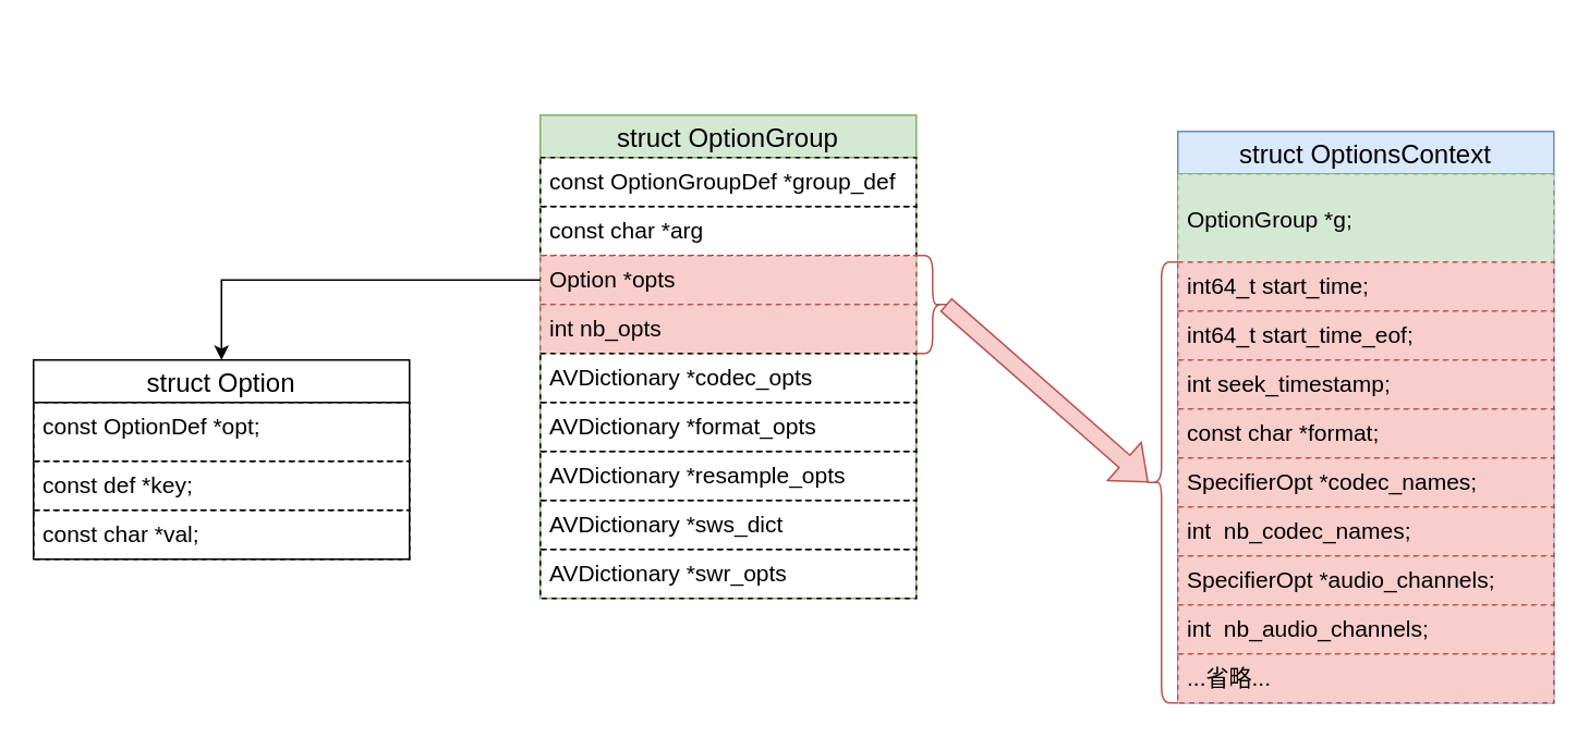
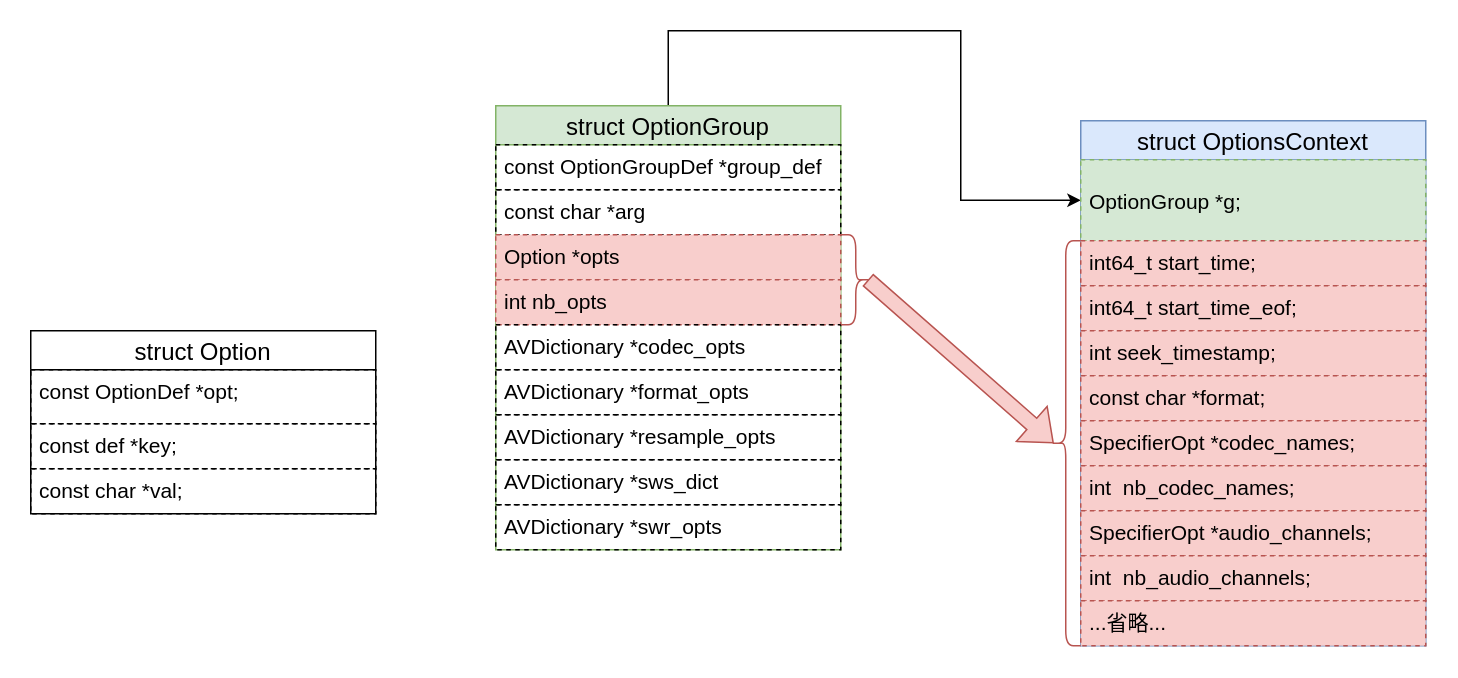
  <mxCell id="0" />
  <mxCell id="1" parent="0" />
+ <mxCell id="2" style="edgeStyle=orthogonalEdgeStyle;rounded=0;orthogonalLoop=1;jettySize=auto;html=1;entryX=0;entryY=0.5;entryDx=0;entryDy=0;" parent="1" source="3" target="19" edge="1"><mxGeometry relative="1" as="geometry"><Array as="points"><mxPoint x="445" y="20" /><mxPoint x="640" y="20" /><mxPoint x="640" y="133" /></Array></mxGeometry></mxCell>
  <mxCell id="3" value="struct OptionGroup" style="swimlane;fontStyle=0;childLayout=stackLayout;horizontal=1;startSize=26;horizontalStack=0;resizeParent=1;resizeParentMax=0;resizeLast=0;collapsible=1;marginBottom=0;align=center;fontSize=16;strokeColor=#82b366;fillColor=#d5e8d4;fillStyle=auto;rounded=0;shadow=0;glass=0;sketch=0;swimlaneFillColor=none;" parent="1" vertex="1"><mxGeometry x="330" y="70" width="230" height="296" as="geometry"><mxRectangle x="140" y="310" width="160" height="30" as="alternateBounds" /></mxGeometry></mxCell>
  <mxCell id="4" value="const OptionGroupDef *group_def" style="text;strokeColor=default;fillColor=none;spacingLeft=4;spacingRight=4;overflow=hidden;rotatable=0;points=[[0,0.5],[1,0.5]];portConstraint=eastwest;fontSize=14;labelBackgroundColor=none;labelBorderColor=none;dashed=1;" parent="3" vertex="1"><mxGeometry y="26" width="230" height="30" as="geometry" /></mxCell>
  <mxCell id="5" value="const char *arg" style="text;strokeColor=default;fillColor=none;spacingLeft=4;spacingRight=4;overflow=hidden;rotatable=0;points=[[0,0.5],[1,0.5]];portConstraint=eastwest;fontSize=14;dashed=1;" parent="3" vertex="1"><mxGeometry y="56" width="230" height="30" as="geometry" /></mxCell>
  <mxCell id="6" value="Option *opts" style="text;strokeColor=#b85450;fillColor=#f8cecc;spacingLeft=4;spacingRight=4;overflow=hidden;rotatable=0;points=[[0,0.5],[1,0.5]];portConstraint=eastwest;fontSize=14;dashed=1;" parent="3" vertex="1"><mxGeometry y="86" width="230" height="30" as="geometry" /></mxCell>
  <mxCell id="7" value="int  nb_opts" style="text;strokeColor=#b85450;fillColor=#f8cecc;spacingLeft=4;spacingRight=4;overflow=hidden;rotatable=0;points=[[0,0.5],[1,0.5]];portConstraint=eastwest;fontSize=14;dashed=1;" parent="3" vertex="1"><mxGeometry y="116" width="230" height="30" as="geometry" /></mxCell>
  <mxCell id="8" value="AVDictionary *codec_opts" style="text;strokeColor=default;fillColor=none;spacingLeft=4;spacingRight=4;overflow=hidden;rotatable=0;points=[[0,0.5],[1,0.5]];portConstraint=eastwest;fontSize=14;dashed=1;" parent="3" vertex="1"><mxGeometry y="146" width="230" height="30" as="geometry" /></mxCell>
  <mxCell id="9" value="AVDictionary *format_opts" style="text;strokeColor=default;fillColor=none;spacingLeft=4;spacingRight=4;overflow=hidden;rotatable=0;points=[[0,0.5],[1,0.5]];portConstraint=eastwest;fontSize=14;dashed=1;" parent="3" vertex="1"><mxGeometry y="176" width="230" height="30" as="geometry" /></mxCell>
  <mxCell id="10" value="AVDictionary *resample_opts" style="text;strokeColor=default;fillColor=none;spacingLeft=4;spacingRight=4;overflow=hidden;rotatable=0;points=[[0,0.5],[1,0.5]];portConstraint=eastwest;fontSize=14;dashed=1;" parent="3" vertex="1"><mxGeometry y="206" width="230" height="30" as="geometry" /></mxCell>
  <mxCell id="11" value="AVDictionary *sws_dict&#10;" style="text;strokeColor=default;fillColor=none;spacingLeft=4;spacingRight=4;overflow=hidden;rotatable=0;points=[[0,0.5],[1,0.5]];portConstraint=eastwest;fontSize=14;dashed=1;" parent="3" vertex="1"><mxGeometry y="236" width="230" height="30" as="geometry" /></mxCell>
  <mxCell id="12" value="AVDictionary *swr_opts" style="text;strokeColor=default;fillColor=none;spacingLeft=4;spacingRight=4;overflow=hidden;rotatable=0;points=[[0,0.5],[1,0.5]];portConstraint=eastwest;fontSize=14;dashed=1;" parent="3" vertex="1"><mxGeometry y="266" width="230" height="30" as="geometry" /></mxCell>
  <mxCell id="13" value="struct Option" style="swimlane;fontStyle=0;childLayout=stackLayout;horizontal=1;startSize=26;horizontalStack=0;resizeParent=1;resizeParentMax=0;resizeLast=0;collapsible=1;marginBottom=0;align=center;fontSize=16;fillStyle=auto;rounded=0;shadow=0;glass=0;sketch=0;swimlaneFillColor=none;" parent="1" vertex="1"><mxGeometry x="20" y="220" width="230" height="122" as="geometry"><mxRectangle x="140" y="310" width="160" height="30" as="alternateBounds" /></mxGeometry></mxCell>
  <mxCell id="14" value="const OptionDef  *opt;" style="text;strokeColor=default;fillColor=none;spacingLeft=4;spacingRight=4;overflow=hidden;rotatable=0;points=[[0,0.5],[1,0.5]];portConstraint=eastwest;fontSize=14;labelBackgroundColor=none;labelBorderColor=none;dashed=1;" parent="13" vertex="1"><mxGeometry y="26" width="230" height="36" as="geometry" /></mxCell>
  <mxCell id="15" value="const def       *key;" style="text;strokeColor=default;fillColor=none;spacingLeft=4;spacingRight=4;overflow=hidden;rotatable=0;points=[[0,0.5],[1,0.5]];portConstraint=eastwest;fontSize=14;dashed=1;" parent="13" vertex="1"><mxGeometry y="62" width="230" height="30" as="geometry" /></mxCell>
  <mxCell id="16" value="const char       *val;" style="text;strokeColor=default;fillColor=none;spacingLeft=4;spacingRight=4;overflow=hidden;rotatable=0;points=[[0,0.5],[1,0.5]];portConstraint=eastwest;fontSize=14;dashed=1;" parent="13" vertex="1"><mxGeometry y="92" width="230" height="30" as="geometry" /></mxCell>
- <mxCell id="17" style="edgeStyle=orthogonalEdgeStyle;rounded=0;orthogonalLoop=1;jettySize=auto;html=1;exitX=0;exitY=0.5;exitDx=0;exitDy=0;entryX=0.5;entryY=0;entryDx=0;entryDy=0;" parent="1" source="6" target="13" edge="1"><mxGeometry relative="1" as="geometry" /></mxCell>
  <mxCell id="18" value="struct OptionsContext" style="swimlane;fontStyle=0;childLayout=stackLayout;horizontal=1;startSize=26;horizontalStack=0;resizeParent=1;resizeParentMax=0;resizeLast=0;collapsible=1;marginBottom=0;align=center;fontSize=16;strokeColor=#6c8ebf;fillColor=#dae8fc;fillStyle=auto;rounded=0;shadow=0;glass=0;sketch=0;swimlaneFillColor=none;" parent="1" vertex="1"><mxGeometry x="720" y="80" width="230" height="350" as="geometry"><mxRectangle x="140" y="310" width="160" height="30" as="alternateBounds" /></mxGeometry></mxCell>
  <mxCell id="19" value="OptionGroup *g;" style="text;strokeColor=#82b366;fillColor=#d5e8d4;spacingLeft=4;spacingRight=4;overflow=hidden;rotatable=0;points=[[0,0.5],[1,0.5]];portConstraint=eastwest;fontSize=14;labelBackgroundColor=none;labelBorderColor=none;dashed=1;align=left;verticalAlign=middle;" parent="18" vertex="1"><mxGeometry y="26" width="230" height="54" as="geometry" /></mxCell>
  <mxCell id="20" value="int64_t start_time;" style="text;strokeColor=#b85450;fillColor=#f8cecc;spacingLeft=4;spacingRight=4;overflow=hidden;rotatable=0;points=[[0,0.5],[1,0.5]];portConstraint=eastwest;fontSize=14;dashed=1;" parent="18" vertex="1"><mxGeometry y="80" width="230" height="30" as="geometry" /></mxCell>
  <mxCell id="21" value="int64_t start_time_eof;" style="text;strokeColor=#b85450;fillColor=#f8cecc;spacingLeft=4;spacingRight=4;overflow=hidden;rotatable=0;points=[[0,0.5],[1,0.5]];portConstraint=eastwest;fontSize=14;dashed=1;" parent="18" vertex="1"><mxGeometry y="110" width="230" height="30" as="geometry" /></mxCell>
  <mxCell id="22" value="int seek_timestamp;" style="text;strokeColor=#b85450;fillColor=#f8cecc;spacingLeft=4;spacingRight=4;overflow=hidden;rotatable=0;points=[[0,0.5],[1,0.5]];portConstraint=eastwest;fontSize=14;dashed=1;" parent="18" vertex="1"><mxGeometry y="140" width="230" height="30" as="geometry" /></mxCell>
  <mxCell id="23" value="const char *format;" style="text;strokeColor=#b85450;fillColor=#f8cecc;spacingLeft=4;spacingRight=4;overflow=hidden;rotatable=0;points=[[0,0.5],[1,0.5]];portConstraint=eastwest;fontSize=14;dashed=1;" parent="18" vertex="1"><mxGeometry y="170" width="230" height="30" as="geometry" /></mxCell>
  <mxCell id="24" value="SpecifierOpt *codec_names;" style="text;strokeColor=#b85450;fillColor=#f8cecc;spacingLeft=4;spacingRight=4;overflow=hidden;rotatable=0;points=[[0,0.5],[1,0.5]];portConstraint=eastwest;fontSize=14;dashed=1;" parent="18" vertex="1"><mxGeometry y="200" width="230" height="30" as="geometry" /></mxCell>
  <mxCell id="25" value="int  nb_codec_names;" style="text;strokeColor=#b85450;fillColor=#f8cecc;spacingLeft=4;spacingRight=4;overflow=hidden;rotatable=0;points=[[0,0.5],[1,0.5]];portConstraint=eastwest;fontSize=14;dashed=1;" parent="18" vertex="1"><mxGeometry y="230" width="230" height="30" as="geometry" /></mxCell>
  <mxCell id="26" value="SpecifierOpt *audio_channels;" style="text;strokeColor=#b85450;fillColor=#f8cecc;spacingLeft=4;spacingRight=4;overflow=hidden;rotatable=0;points=[[0,0.5],[1,0.5]];portConstraint=eastwest;fontSize=14;dashed=1;" parent="18" vertex="1"><mxGeometry y="260" width="230" height="30" as="geometry" /></mxCell>
  <mxCell id="27" value="int  nb_audio_channels;" style="text;strokeColor=#b85450;fillColor=#f8cecc;spacingLeft=4;spacingRight=4;overflow=hidden;rotatable=0;points=[[0,0.5],[1,0.5]];portConstraint=eastwest;fontSize=14;dashed=1;" parent="18" vertex="1"><mxGeometry y="290" width="230" height="30" as="geometry" /></mxCell>
  <mxCell id="28" value="...省略..." style="text;strokeColor=#b85450;fillColor=#f8cecc;spacingLeft=4;spacingRight=4;overflow=hidden;rotatable=0;points=[[0,0.5],[1,0.5]];portConstraint=eastwest;fontSize=14;dashed=1;" parent="18" vertex="1"><mxGeometry y="320" width="230" height="30" as="geometry" /></mxCell>
  <mxCell id="29" value="" style="shape=curlyBracket;whiteSpace=wrap;html=1;rounded=1;rotation=-180;fillColor=#f8cecc;strokeColor=#b85450;" parent="1" vertex="1"><mxGeometry x="560" y="156" width="20" height="60" as="geometry" /></mxCell>
  <mxCell id="30" value="" style="shape=curlyBracket;whiteSpace=wrap;html=1;rounded=1;rotation=0;fillColor=#f8cecc;strokeColor=#b85450;" parent="1" vertex="1"><mxGeometry x="700" y="160" width="20" height="270" as="geometry" /></mxCell>
  <mxCell id="31" value="" style="shape=flexArrow;endArrow=classic;html=1;rounded=0;entryX=0.1;entryY=0.5;entryDx=0;entryDy=0;entryPerimeter=0;exitX=0.1;exitY=0.5;exitDx=0;exitDy=0;exitPerimeter=0;fillColor=#f8cecc;strokeColor=#b85450;" parent="1" source="29" target="30" edge="1"><mxGeometry width="50" height="50" relative="1" as="geometry"><mxPoint x="610" y="240" as="sourcePoint" /><mxPoint x="660" y="190" as="targetPoint" /></mxGeometry></mxCell>
